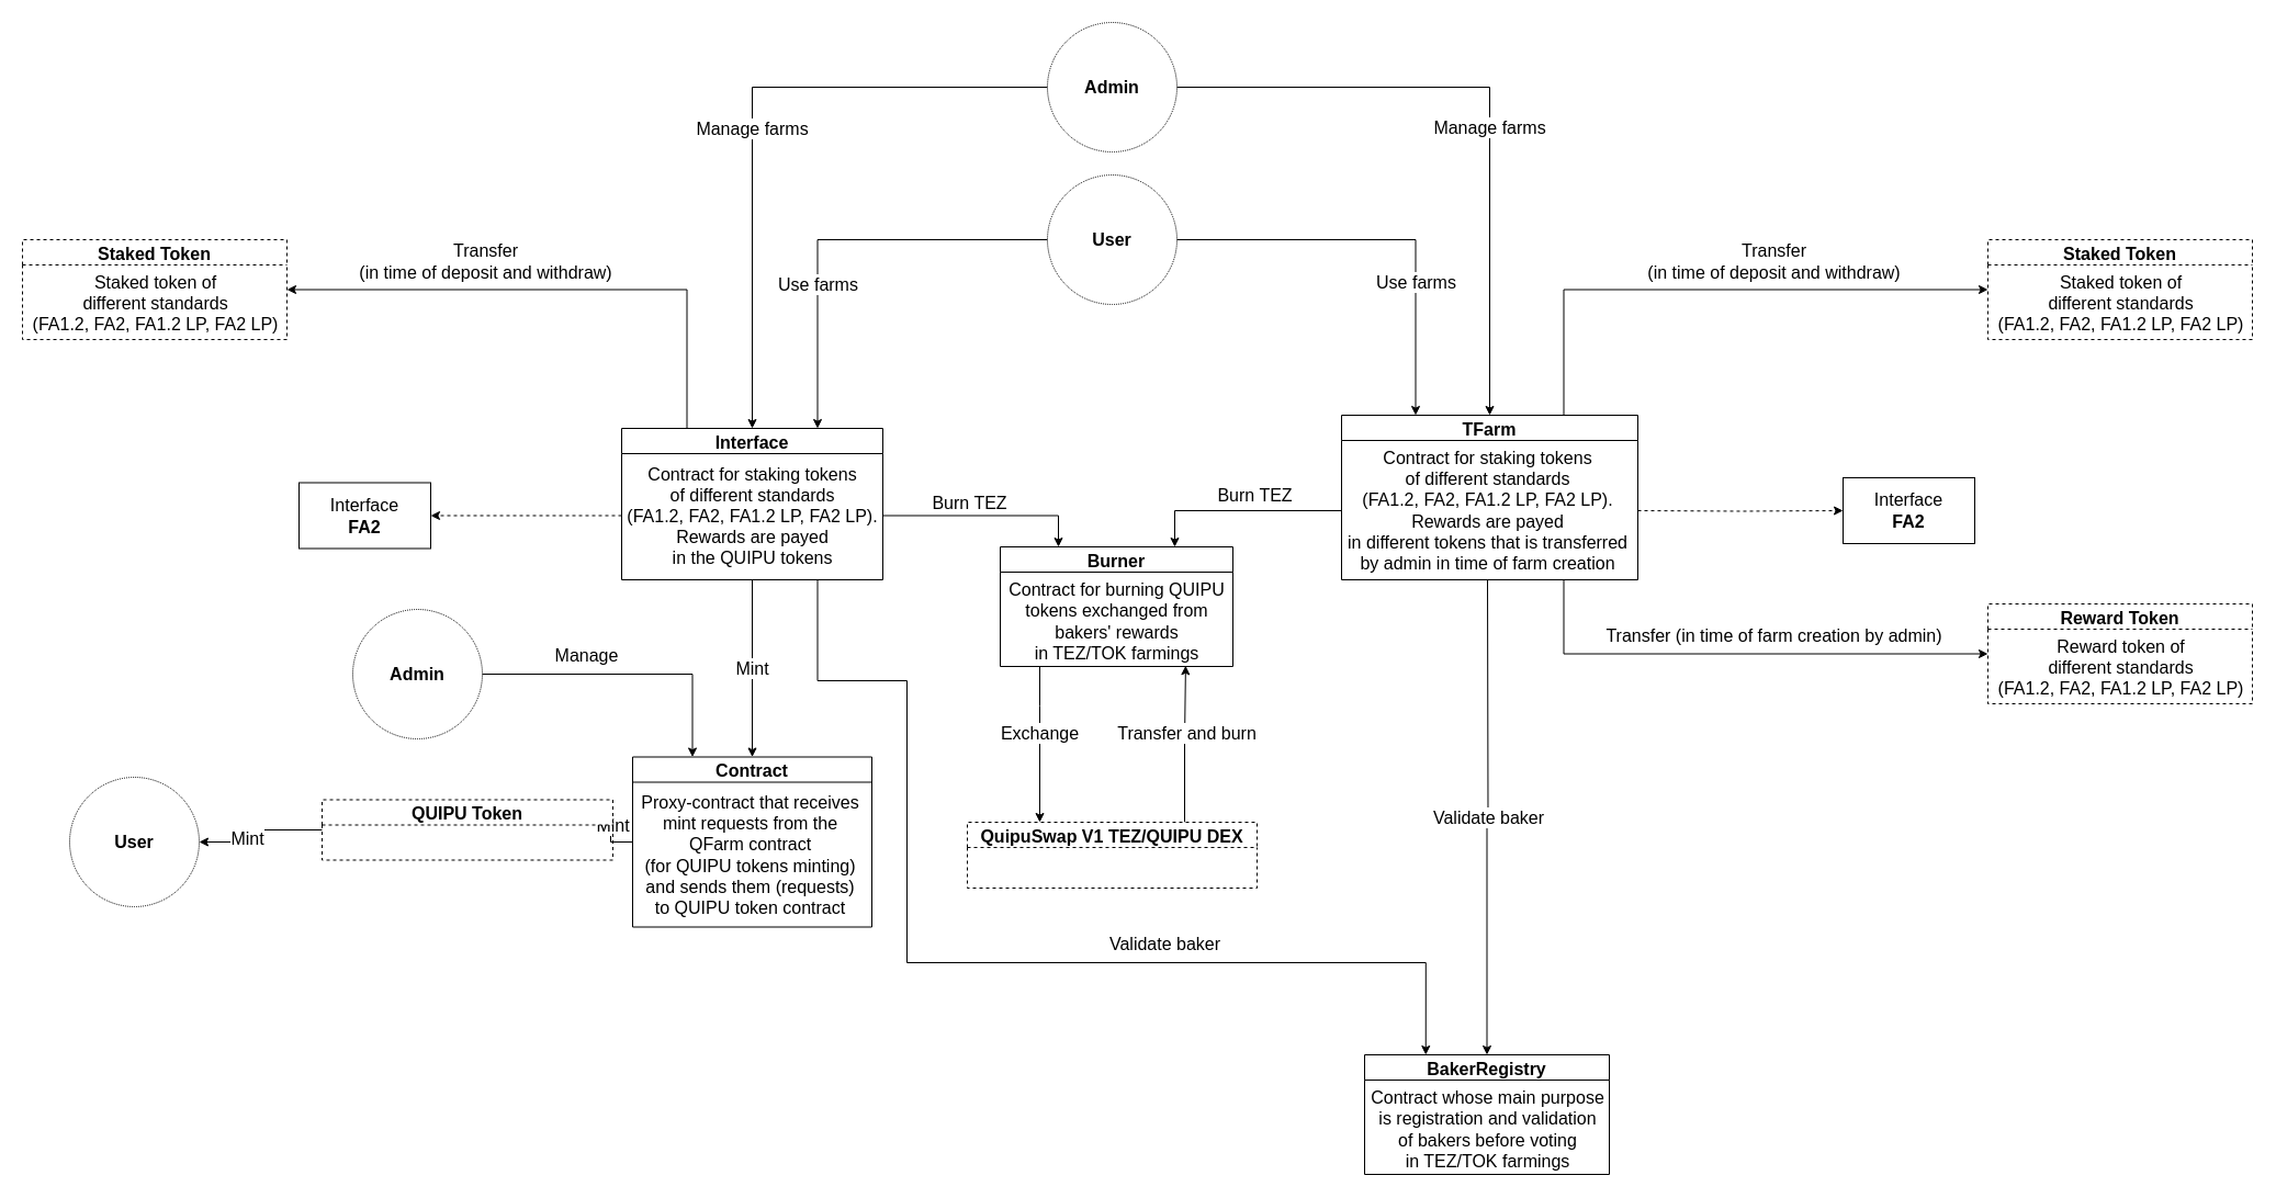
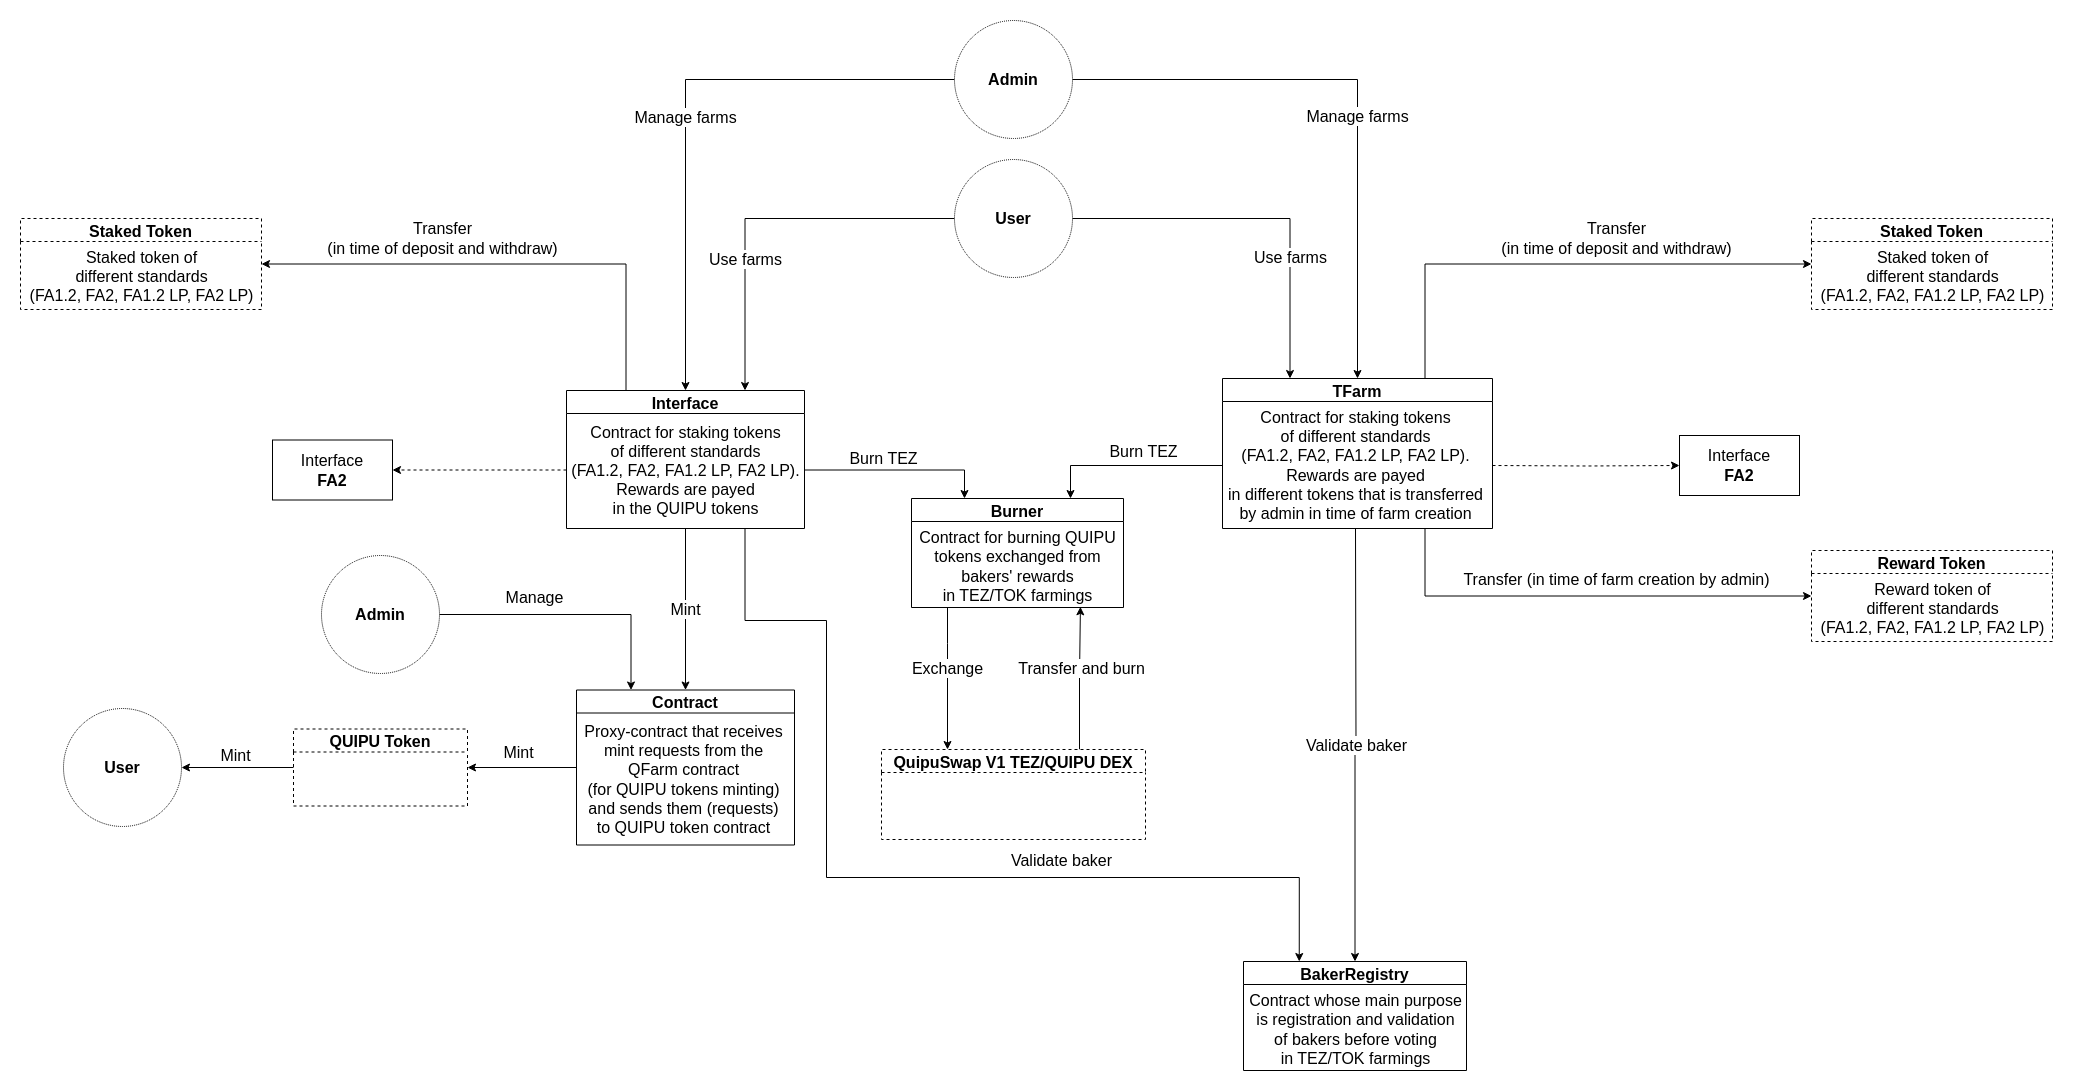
  <mxCell id="0" />
  <mxCell id="1" parent="0" />
  <mxCell id="2" value="Mint" style="edgeStyle=orthogonalEdgeStyle;rounded=0;orthogonalLoop=1;jettySize=auto;html=1;entryX=0.5;entryY=0;entryDx=0;entryDy=0;fontSize=16;" parent="1" source="5" target="10" edge="1"><mxGeometry relative="1" as="geometry" /></mxCell>
  <mxCell id="3" value="&lt;meta charset=&quot;utf-8&quot;&gt;&lt;span style=&quot;color: rgb(0, 0, 0); font-family: helvetica; font-size: 16px; font-style: normal; font-weight: 400; letter-spacing: normal; text-align: center; text-indent: 0px; text-transform: none; word-spacing: 0px; background-color: rgb(255, 255, 255); display: inline; float: none;&quot;&gt;Transfer&lt;/span&gt;&lt;br style=&quot;color: rgb(0, 0, 0); font-family: helvetica; font-size: 16px; font-style: normal; font-weight: 400; letter-spacing: normal; text-align: center; text-indent: 0px; text-transform: none; word-spacing: 0px;&quot;&gt;&lt;span style=&quot;color: rgb(0, 0, 0); font-family: helvetica; font-size: 16px; font-style: normal; font-weight: 400; letter-spacing: normal; text-align: center; text-indent: 0px; text-transform: none; word-spacing: 0px; background-color: rgb(255, 255, 255); display: inline; float: none;&quot;&gt;(in time of deposit and withdraw)&lt;/span&gt;" style="edgeStyle=orthogonalEdgeStyle;rounded=0;orthogonalLoop=1;jettySize=auto;html=1;fontSize=16;exitX=0.25;exitY=0;exitDx=0;exitDy=0;entryX=1;entryY=0.5;entryDx=0;entryDy=0;" parent="1" source="5" target="34" edge="1"><mxGeometry x="0.263" y="-26" relative="1" as="geometry"><mxPoint as="offset" /></mxGeometry></mxCell>
  <mxCell id="4" value="Validate baker" style="edgeStyle=orthogonalEdgeStyle;rounded=0;orthogonalLoop=1;jettySize=auto;html=1;entryX=0.25;entryY=0;entryDx=0;entryDy=0;fontSize=16;exitX=0.75;exitY=1;exitDx=0;exitDy=0;" parent="1" source="5" target="14" edge="1"><mxGeometry x="0.35" y="17" relative="1" as="geometry"><Array as="points"><mxPoint x="745" y="620" /><mxPoint x="826" y="620" /><mxPoint x="826" y="877" /><mxPoint x="1299" y="877" /></Array><mxPoint x="-1" as="offset" /></mxGeometry></mxCell>
  <mxCell id="5" value="Interface" style="swimlane;fontSize=16;" parent="1" vertex="1"><mxGeometry x="566" y="390" width="238" height="138" as="geometry" /></mxCell>
  <mxCell id="6" value="Contract for staking tokens&lt;br&gt;of different standards&lt;br&gt;(FA1.2, FA2, FA1.2 LP, FA2 LP).&lt;br&gt;Rewards are payed&lt;br&gt;in the QUIPU tokens" style="text;html=1;align=center;verticalAlign=middle;resizable=0;points=[];autosize=1;strokeColor=none;fillColor=none;fontSize=16;" parent="5" vertex="1"><mxGeometry y="30" width="238" height="99" as="geometry" /></mxCell>
  <mxCell id="7" value="TFarm" style="swimlane;fontSize=16;" parent="1" vertex="1"><mxGeometry x="1222" y="378" width="270" height="150" as="geometry" /></mxCell>
  <mxCell id="8" value="Contract for staking tokens&lt;br&gt;of different standards&lt;br&gt;(FA1.2, FA2, FA1.2 LP, FA2 LP).&lt;br&gt;Rewards are payed&lt;br&gt;in different tokens that is transferred&lt;br&gt;by admin in time of farm creation" style="text;html=1;align=center;verticalAlign=middle;resizable=0;points=[];autosize=1;strokeColor=none;fillColor=none;fontSize=16;" parent="7" vertex="1"><mxGeometry y="28" width="265" height="118" as="geometry" /></mxCell>
  <mxCell id="9" value="Mint" style="edgeStyle=orthogonalEdgeStyle;rounded=0;orthogonalLoop=1;jettySize=auto;html=1;entryX=1;entryY=0.5;entryDx=0;entryDy=0;fontSize=16;" parent="1" source="10" target="22" edge="1"><mxGeometry x="0.046" y="-15" relative="1" as="geometry"><mxPoint x="-1" as="offset" /></mxGeometry></mxCell>
  <mxCell id="10" value="Contract" style="swimlane;fontSize=16;" parent="1" vertex="1"><mxGeometry x="576" y="689.5" width="218" height="155" as="geometry" /></mxCell>
  <mxCell id="11" value="Proxy-contract that receives&lt;br&gt;mint requests from the&lt;br&gt;QFarm contract&lt;br&gt;(for QUIPU tokens minting)&lt;br&gt;and sends them (requests)&lt;br&gt;to QUIPU token&amp;nbsp;contract" style="text;html=1;align=center;verticalAlign=middle;resizable=0;points=[];autosize=1;strokeColor=none;fillColor=none;fontSize=16;" parent="10" vertex="1"><mxGeometry x="3" y="30" width="208" height="118" as="geometry" /></mxCell>
  <mxCell id="12" value="Burner" style="swimlane;fontSize=16;" parent="1" vertex="1"><mxGeometry x="911" y="498" width="212" height="109" as="geometry" /></mxCell>
  <mxCell id="13" value="Contract for burning QUIPU&lt;br&gt;tokens exchanged from&lt;br&gt;bakers' rewards&lt;br&gt;in TEZ/TOK farmings" style="text;html=1;align=center;verticalAlign=middle;resizable=0;points=[];autosize=1;strokeColor=none;fillColor=none;fontSize=16;" parent="12" vertex="1"><mxGeometry x="2.5" y="28" width="207" height="80" as="geometry" /></mxCell>
  <mxCell id="14" value="BakerRegistry" style="swimlane;fontSize=16;" parent="1" vertex="1"><mxGeometry x="1243" y="961" width="223" height="109" as="geometry" /></mxCell>
  <mxCell id="15" value="Сontract whose main purpose&lt;br&gt;is registration and validation&lt;br&gt;of bakers before voting&lt;br&gt;in TEZ/TOK farmings" style="text;html=1;align=center;verticalAlign=middle;resizable=0;points=[];autosize=1;strokeColor=none;fillColor=none;fontSize=16;" parent="14" vertex="1"><mxGeometry y="28" width="223" height="80" as="geometry" /></mxCell>
  <mxCell id="16" value="Manage farms" style="edgeStyle=orthogonalEdgeStyle;rounded=0;orthogonalLoop=1;jettySize=auto;html=1;entryX=0.5;entryY=0;entryDx=0;entryDy=0;fontSize=16;" parent="1" source="18" target="5" edge="1"><mxGeometry x="0.059" relative="1" as="geometry"><mxPoint as="offset" /></mxGeometry></mxCell>
  <mxCell id="17" value="Manage farms" style="edgeStyle=orthogonalEdgeStyle;rounded=0;orthogonalLoop=1;jettySize=auto;html=1;entryX=0.5;entryY=0;entryDx=0;entryDy=0;fontSize=16;" parent="1" source="18" target="7" edge="1"><mxGeometry x="0.106" relative="1" as="geometry"><mxPoint y="-1" as="offset" /></mxGeometry></mxCell>
  <mxCell id="18" value="&lt;b&gt;&lt;font style=&quot;font-size: 16px&quot;&gt;Admin&lt;/font&gt;&lt;/b&gt;" style="ellipse;whiteSpace=wrap;html=1;aspect=fixed;fontSize=16;dashed=1;dashPattern=1 1;" parent="1" vertex="1"><mxGeometry x="954" y="20" width="118" height="118" as="geometry" /></mxCell>
  <mxCell id="19" value="Use farms" style="edgeStyle=orthogonalEdgeStyle;rounded=0;orthogonalLoop=1;jettySize=auto;html=1;entryX=0.75;entryY=0;entryDx=0;entryDy=0;fontSize=16;" parent="1" source="21" target="5" edge="1"><mxGeometry x="0.313" relative="1" as="geometry"><mxPoint as="offset" /></mxGeometry></mxCell>
  <mxCell id="20" value="Use farms" style="edgeStyle=orthogonalEdgeStyle;rounded=0;orthogonalLoop=1;jettySize=auto;html=1;entryX=0.25;entryY=0;entryDx=0;entryDy=0;fontSize=16;" parent="1" source="21" target="7" edge="1"><mxGeometry x="0.354" relative="1" as="geometry"><mxPoint as="offset" /></mxGeometry></mxCell>
  <mxCell id="21" value="&lt;b&gt;&lt;font style=&quot;font-size: 16px&quot;&gt;User&lt;/font&gt;&lt;/b&gt;" style="ellipse;whiteSpace=wrap;html=1;aspect=fixed;fontSize=16;dashed=1;dashPattern=1 1;" parent="1" vertex="1"><mxGeometry x="954" y="159" width="118" height="118" as="geometry" /></mxCell>
- <mxCell id="22" value="QUIPU Token" style="swimlane;fontSize=16;dashed=1;" parent="1" vertex="1"><mxGeometry x="293" y="728.5" width="265" height="55" as="geometry" /></mxCell>
+ <mxCell id="22" value="QUIPU Token" style="swimlane;fontSize=16;dashed=1;" parent="1" vertex="1"><mxGeometry x="293" y="728.5" width="174" height="77" as="geometry" /></mxCell>
  <mxCell id="23" value="Transfer (in time of farm creation by admin)" style="edgeStyle=orthogonalEdgeStyle;rounded=0;orthogonalLoop=1;jettySize=auto;html=1;fontSize=16;exitX=0.75;exitY=1;exitDx=0;exitDy=0;entryX=0;entryY=0.5;entryDx=0;entryDy=0;" parent="1" source="7" target="24" edge="1"><mxGeometry x="0.141" y="18" relative="1" as="geometry"><mxPoint y="1" as="offset" /><mxPoint x="1492.882" y="471" as="sourcePoint" /></mxGeometry></mxCell>
  <mxCell id="24" value="Reward Token" style="swimlane;fontSize=16;dashed=1;" parent="1" vertex="1"><mxGeometry x="1811" y="550" width="241" height="91" as="geometry" /></mxCell>
  <mxCell id="25" value="Reward token of&lt;br&gt;different standards&lt;br&gt;(FA1.2, FA2, FA1.2 LP, FA2 LP)" style="text;html=1;align=center;verticalAlign=middle;resizable=0;points=[];autosize=1;strokeColor=none;fillColor=none;fontSize=16;" parent="24" vertex="1"><mxGeometry x="3.5" y="27" width="234" height="61" as="geometry" /></mxCell>
  <mxCell id="26" style="edgeStyle=orthogonalEdgeStyle;rounded=0;orthogonalLoop=1;jettySize=auto;html=1;exitX=0.75;exitY=0;exitDx=0;exitDy=0;entryX=0.804;entryY=1.004;entryDx=0;entryDy=0;entryPerimeter=0;fontSize=16;" parent="1" source="28" target="13" edge="1"><mxGeometry relative="1" as="geometry" /></mxCell>
  <mxCell id="27" value="Transfer and burn" style="edgeLabel;html=1;align=center;verticalAlign=middle;resizable=0;points=[];fontSize=16;" parent="26" vertex="1" connectable="0"><mxGeometry x="0.115" y="4" relative="1" as="geometry"><mxPoint x="5" y="-2" as="offset" /></mxGeometry></mxCell>
- <mxCell id="28" value="QuipuSwap V1 TEZ/QUIPU DEX" style="swimlane;fontSize=16;dashed=1;" parent="1" vertex="1"><mxGeometry x="881" y="749" width="264" height="60" as="geometry" /></mxCell>
+ <mxCell id="28" value="QuipuSwap V1 TEZ/QUIPU DEX" style="swimlane;fontSize=16;dashed=1;" parent="1" vertex="1"><mxGeometry x="881" y="749" width="264" height="90" as="geometry" /></mxCell>
  <mxCell id="29" value="Burn TEZ" style="edgeStyle=orthogonalEdgeStyle;rounded=0;orthogonalLoop=1;jettySize=auto;html=1;entryX=0.75;entryY=0;entryDx=0;entryDy=0;fontSize=16;" parent="1" source="8" target="12" edge="1"><mxGeometry x="-0.146" y="-14" relative="1" as="geometry"><mxPoint as="offset" /></mxGeometry></mxCell>
  <mxCell id="30" value="Burn TEZ" style="edgeStyle=orthogonalEdgeStyle;rounded=0;orthogonalLoop=1;jettySize=auto;html=1;entryX=0.25;entryY=0;entryDx=0;entryDy=0;fontSize=16;" parent="1" source="6" target="12" edge="1"><mxGeometry x="-0.162" y="12" relative="1" as="geometry"><mxPoint as="offset" /></mxGeometry></mxCell>
  <mxCell id="31" value="Staked Token" style="swimlane;fontSize=16;dashed=1;" parent="1" vertex="1"><mxGeometry x="1811" y="218" width="241" height="91" as="geometry" /></mxCell>
  <mxCell id="32" value="Staked token of&lt;br&gt;different standards&lt;br&gt;(FA1.2, FA2, FA1.2 LP, FA2 LP)" style="text;html=1;align=center;verticalAlign=middle;resizable=0;points=[];autosize=1;strokeColor=none;fillColor=none;fontSize=16;" parent="31" vertex="1"><mxGeometry x="3.5" y="27" width="234" height="61" as="geometry" /></mxCell>
  <mxCell id="33" value="Transfer&lt;br&gt;(in time of deposit and withdraw)" style="edgeStyle=orthogonalEdgeStyle;rounded=0;orthogonalLoop=1;jettySize=auto;html=1;fontSize=16;exitX=0.75;exitY=0;exitDx=0;exitDy=0;entryX=0;entryY=0.5;entryDx=0;entryDy=0;" parent="1" source="7" target="31" edge="1"><mxGeometry x="0.222" y="27" relative="1" as="geometry"><mxPoint y="1" as="offset" /></mxGeometry></mxCell>
  <mxCell id="34" value="Staked Token" style="swimlane;fontSize=16;dashed=1;" parent="1" vertex="1"><mxGeometry x="20" y="218" width="241" height="91" as="geometry" /></mxCell>
  <mxCell id="35" value="Staked token of&lt;br&gt;different standards&lt;br&gt;(FA1.2, FA2, FA1.2 LP, FA2 LP)" style="text;html=1;align=center;verticalAlign=middle;resizable=0;points=[];autosize=1;strokeColor=none;fillColor=none;fontSize=16;" parent="34" vertex="1"><mxGeometry x="3.5" y="27" width="234" height="61" as="geometry" /></mxCell>
  <mxCell id="36" style="edgeStyle=orthogonalEdgeStyle;rounded=0;orthogonalLoop=1;jettySize=auto;html=1;entryX=0.25;entryY=0;entryDx=0;entryDy=0;fontSize=16;" parent="1" target="28" edge="1"><mxGeometry relative="1" as="geometry"><Array as="points"><mxPoint x="947" y="643" /><mxPoint x="947" y="643" /></Array><mxPoint x="947" y="607" as="sourcePoint" /></mxGeometry></mxCell>
  <mxCell id="37" value="Exchange" style="edgeLabel;html=1;align=center;verticalAlign=middle;resizable=0;points=[];fontSize=16;" parent="36" vertex="1" connectable="0"><mxGeometry x="-0.156" y="-1" relative="1" as="geometry"><mxPoint as="offset" /></mxGeometry></mxCell>
  <mxCell id="38" value="Manage" style="edgeStyle=orthogonalEdgeStyle;rounded=0;orthogonalLoop=1;jettySize=auto;html=1;entryX=0.25;entryY=0;entryDx=0;entryDy=0;fontSize=16;" parent="1" source="39" target="10" edge="1"><mxGeometry x="-0.288" y="17" relative="1" as="geometry"><mxPoint as="offset" /></mxGeometry></mxCell>
  <mxCell id="39" value="&lt;b&gt;&lt;font style=&quot;font-size: 16px&quot;&gt;Admin&lt;/font&gt;&lt;/b&gt;" style="ellipse;whiteSpace=wrap;html=1;aspect=fixed;fontSize=16;dashed=1;dashPattern=1 1;" parent="1" vertex="1"><mxGeometry x="321" y="555" width="118" height="118" as="geometry" /></mxCell>
  <mxCell id="40" value="Validate baker" style="edgeStyle=orthogonalEdgeStyle;rounded=0;orthogonalLoop=1;jettySize=auto;html=1;fontSize=16;" parent="1" target="14" edge="1"><mxGeometry relative="1" as="geometry"><mxPoint x="1355" y="528" as="sourcePoint" /></mxGeometry></mxCell>
  <mxCell id="41" value="&lt;b&gt;&lt;font style=&quot;font-size: 16px&quot;&gt;User&lt;/font&gt;&lt;/b&gt;" style="ellipse;whiteSpace=wrap;html=1;aspect=fixed;fontSize=16;dashed=1;dashPattern=1 1;" parent="1" vertex="1"><mxGeometry x="63" y="708" width="118" height="118" as="geometry" /></mxCell>
  <mxCell id="42" value="Mint" style="edgeStyle=orthogonalEdgeStyle;rounded=0;orthogonalLoop=1;jettySize=auto;html=1;entryX=1;entryY=0.5;entryDx=0;entryDy=0;fontSize=16;exitX=0;exitY=0.5;exitDx=0;exitDy=0;" parent="1" source="22" target="41" edge="1"><mxGeometry x="0.036" y="-12" relative="1" as="geometry"><mxPoint x="268" y="778" as="sourcePoint" /><mxPoint as="offset" /></mxGeometry></mxCell>
  <mxCell id="43" value="Interface&lt;br&gt;&lt;b&gt;FA2&lt;/b&gt;" style="rounded=0;whiteSpace=wrap;html=1;fontSize=16;" parent="1" vertex="1"><mxGeometry x="272" y="439.5" width="120" height="60" as="geometry" /></mxCell>
  <mxCell id="44" style="edgeStyle=orthogonalEdgeStyle;rounded=0;orthogonalLoop=1;jettySize=auto;html=1;fontSize=16;jumpSize=10;dashed=1;" parent="1" source="6" target="43" edge="1"><mxGeometry relative="1" as="geometry" /></mxCell>
  <mxCell id="45" value="Interface&lt;br&gt;&lt;b&gt;FA2&lt;/b&gt;" style="rounded=0;whiteSpace=wrap;html=1;fontSize=16;" parent="1" vertex="1"><mxGeometry x="1679" y="435" width="120" height="60" as="geometry" /></mxCell>
  <mxCell id="46" style="edgeStyle=orthogonalEdgeStyle;rounded=0;jumpSize=10;orthogonalLoop=1;jettySize=auto;html=1;entryX=0;entryY=0.5;entryDx=0;entryDy=0;dashed=1;fontSize=16;" parent="1" target="45" edge="1"><mxGeometry relative="1" as="geometry"><mxPoint x="1492" y="465" as="sourcePoint" /></mxGeometry></mxCell>
